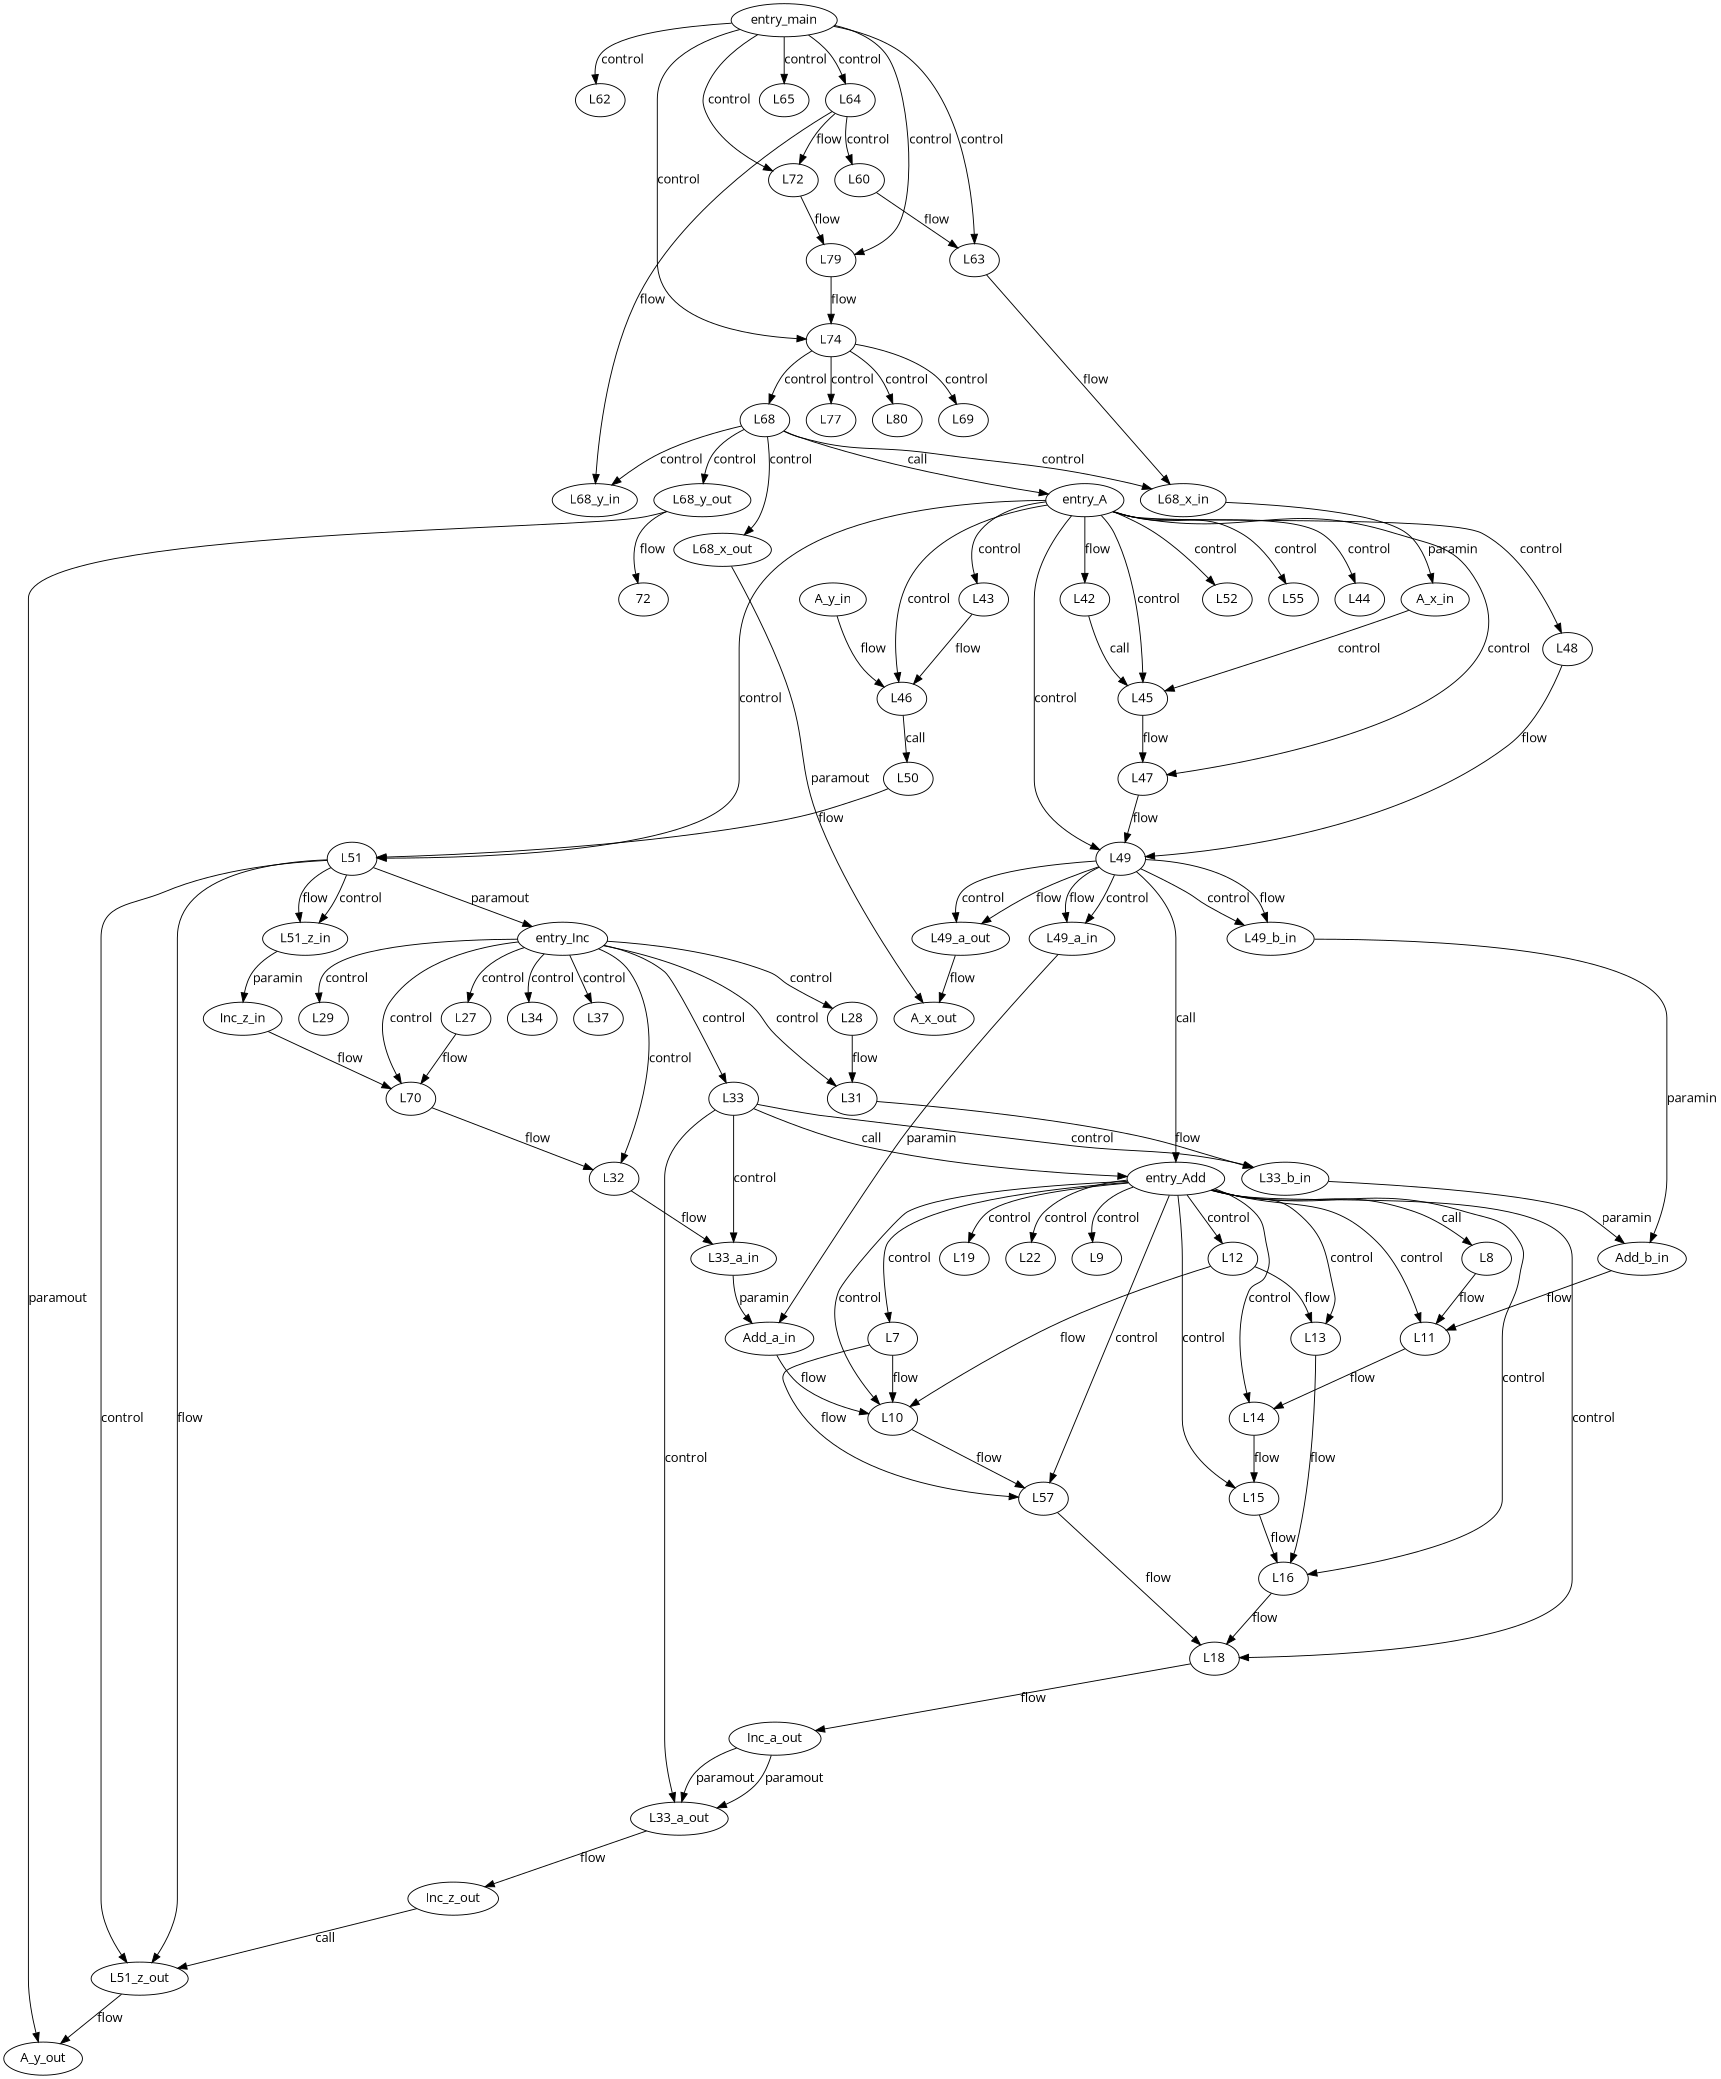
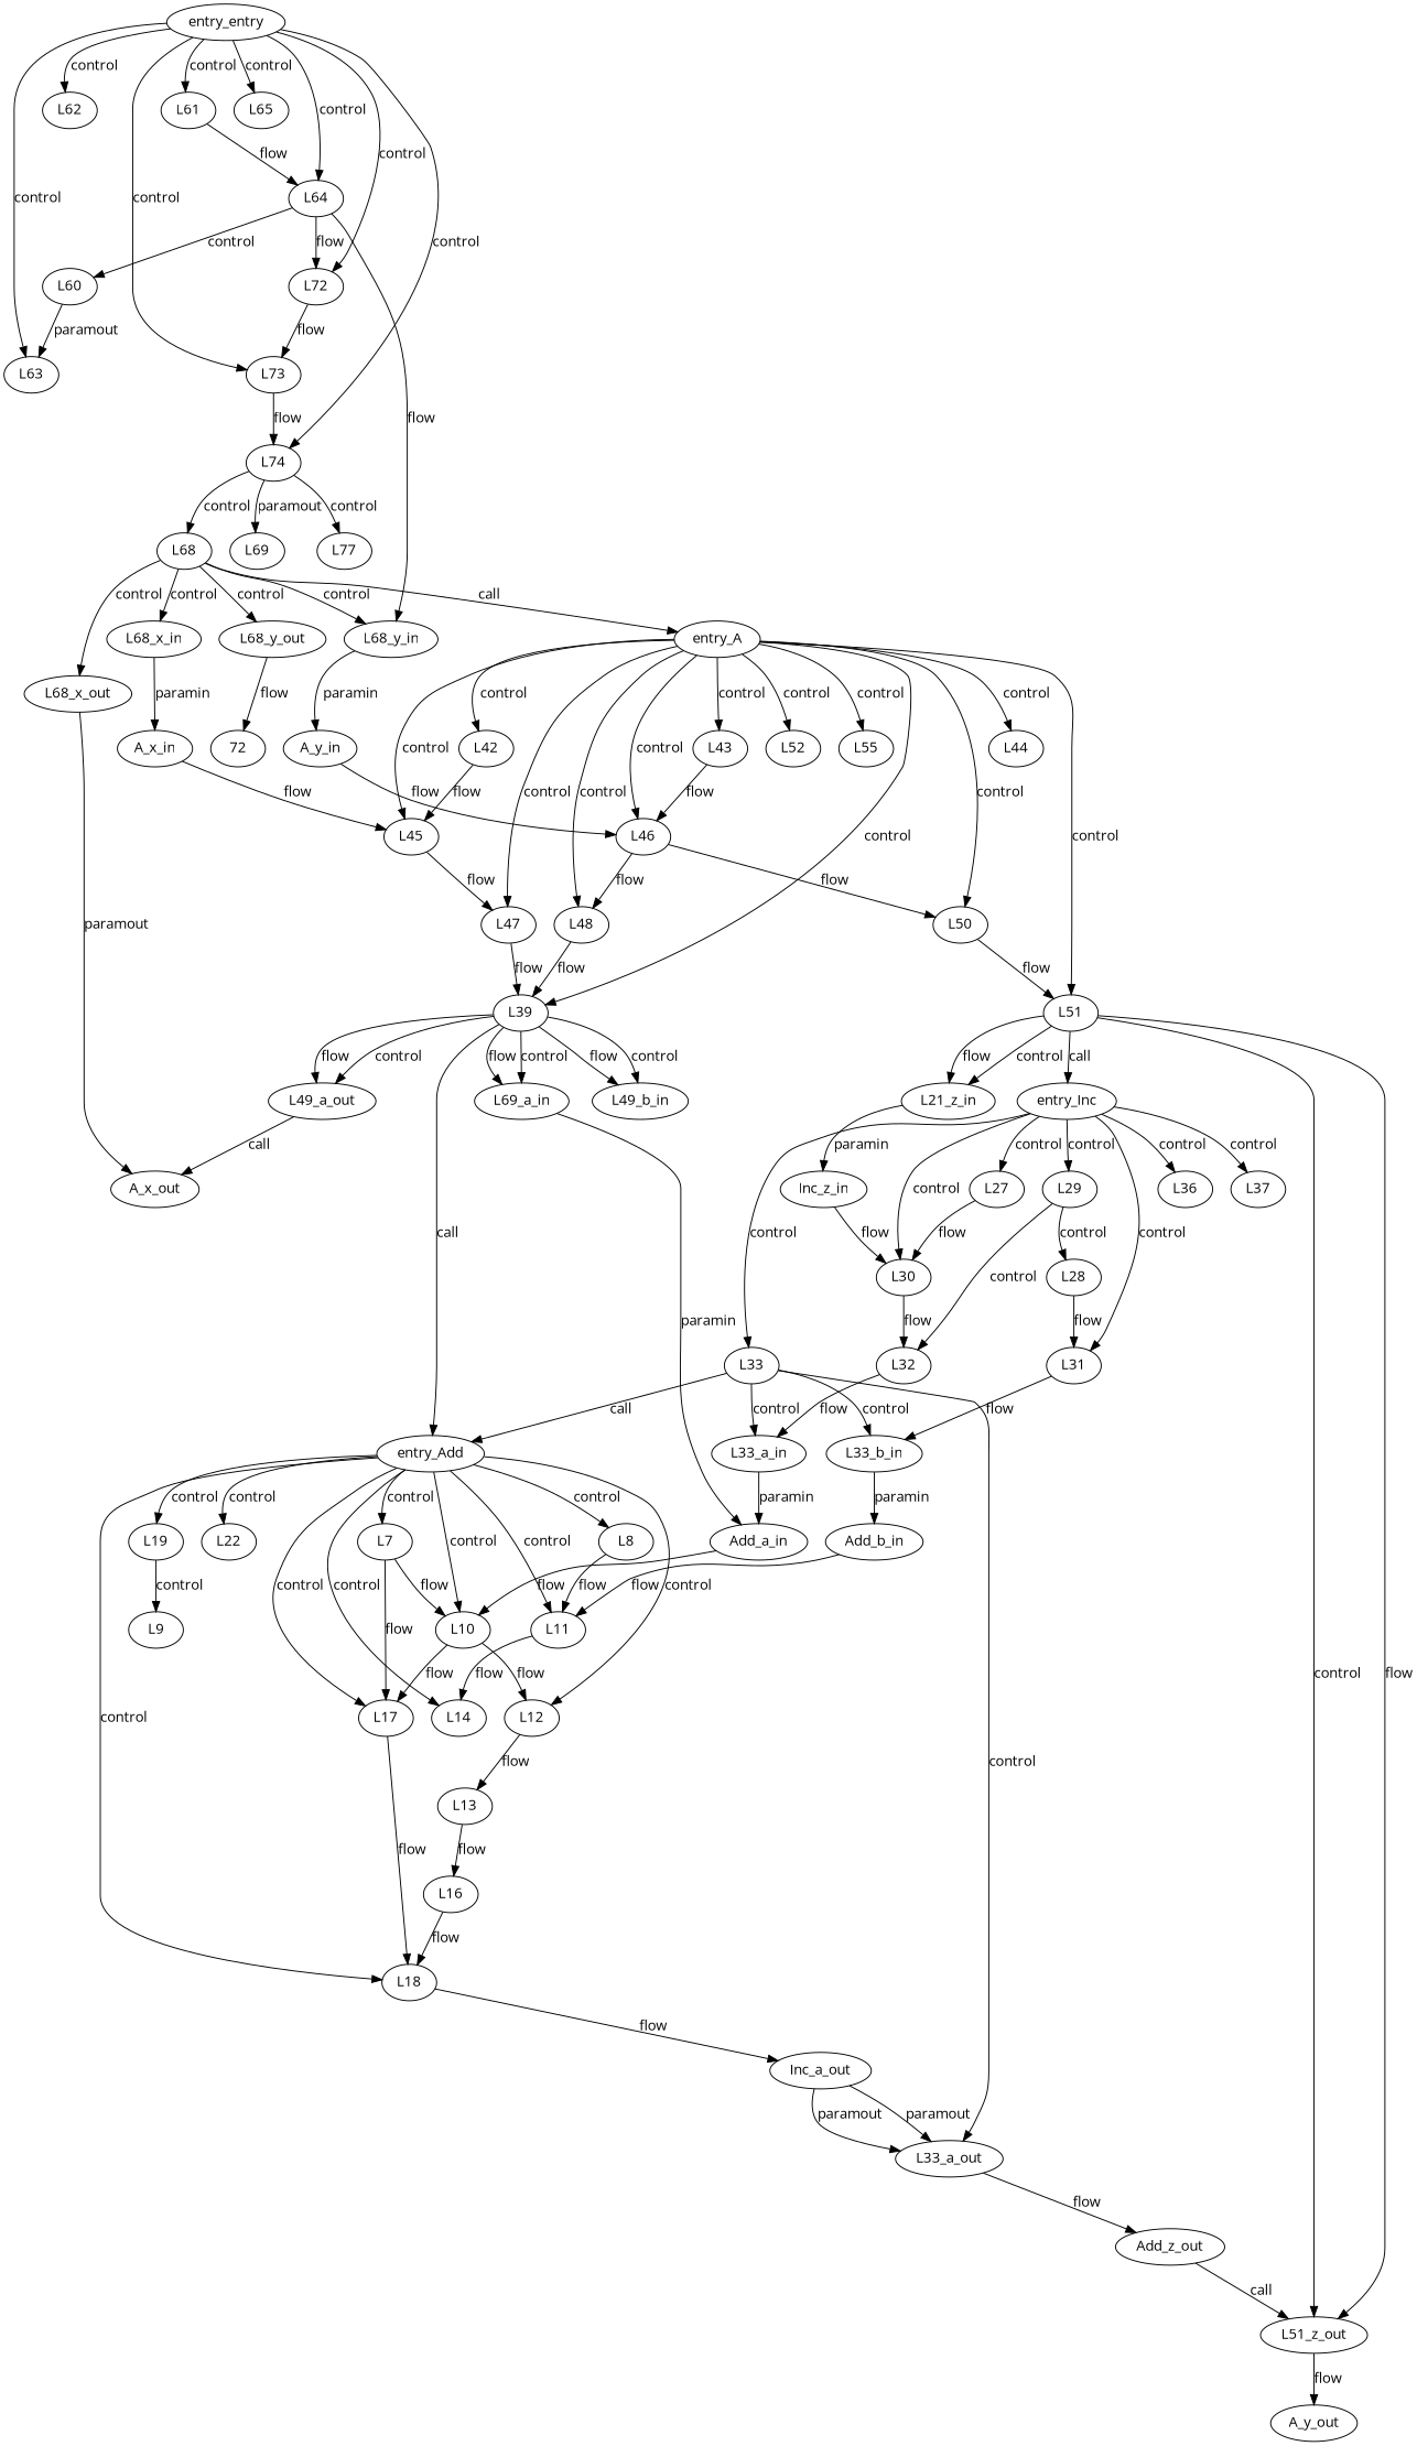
  digraph {
    fontname="Open Sans"
    node [fontname="Open Sans"]
    edge [fontname="Open Sans"]
    entry_Add
    L7
    L8
    L9
    L10
    L11
    L12
    L13
    L14
-   L15
    L16
-   L17 [label=L57]
+   L17
    L18
    L19
    L22
    n16 [label=Inc_a_out]
    L33_a_out
    entry_Inc
    L27
    L28
    L29
-   L30 [label=L70]
+   L30
    L31
    L32
    L33
-   L34
+   L34 [label=L36]
    L37
    L33_b_in
    L33_a_in
    Add_b_in
    Add_a_in
-   Inc_z_out
+   Inc_z_out [label=Add_z_out]
    L51_z_out
    entry_A
    L42
    L43
    L44
    L45
    L46
    L47
    L48
-   L49
+   L49 [label=L39]
    L50
    L51
    L52
    L55
-   L49_a_in
+   L49_a_in [label=L69_a_in]
    L49_b_in
    L49_a_out
-   L51_z_in
+   L51_z_in [label=L21_z_in]
    A_x_out
    Inc_z_in
    A_y_out
-   entry_main
+   entry_main [label=entry_entry]
+   L61
    L62
    L63
    L64
    L65
    L72
-   L73 [label=L79]
+   L73
    L74
    L60
    L68_x_in
    L68_y_in
    L68
    L69
    L77
-   L80
    A_x_in
    A_y_in
    L68_x_out
    L68_y_out
    72
    entry_Add -> L7 [label=control]
-   entry_Add -> L8 [label=call]
-   entry_Add -> L9 [label=control]
+   entry_Add -> L8 [label=control]
+   L19 -> L9 [label=control]
    entry_Add -> L10 [label=control]
    entry_Add -> L11 [label=control]
    entry_Add -> L12 [label=control]
-   entry_Add -> L13 [label=control]
    entry_Add -> L14 [label=control]
-   entry_Add -> L15 [label=control]
-   entry_Add -> L16 [label=control]
    entry_Add -> L17 [label=control]
    entry_Add -> L18 [label=control]
    entry_Add -> L19 [label=control]
    entry_Add -> L22 [label=control]
    L7 -> L10 [label=flow]
    L7 -> L17 [label=flow]
    L8 -> L11 [label=flow]
-   L12 -> L10 [label=flow]
+   L10 -> L12 [label=flow]
    L10 -> L17 [label=flow]
    L11 -> L14 [label=flow]
    L12 -> L13 [label=flow]
    L13 -> L16 [label=flow]
-   L14 -> L15 [label=flow]
-   L15 -> L16 [label=flow]
    L16 -> L18 [label=flow]
    L17 -> L18 [label=flow]
    L18 -> n16 [label=flow]
    n16 -> L33_a_out [label=paramout]
    n16 -> L33_a_out [label=paramout]
    L33_a_out -> Inc_z_out [label=flow]
    entry_Inc -> L27 [label=control]
-   entry_Inc -> L28 [label=control]
+   L29 -> L28 [label=control]
    entry_Inc -> L29 [label=control]
    entry_Inc -> L30 [label=control]
    entry_Inc -> L31 [label=control]
-   entry_Inc -> L32 [label=control]
+   L29 -> L32 [label=control]
    entry_Inc -> L33 [label=control]
    entry_Inc -> L34 [label=control]
    entry_Inc -> L37 [label=control]
    L27 -> L30 [label=flow]
    L28 -> L31 [label=flow]
    L30 -> L32 [label=flow]
    L31 -> L33_b_in [label=flow]
    L32 -> L33_a_in [label=flow]
    L33 -> entry_Add [label=call]
    L33 -> L33_a_out [label=control]
    L33 -> L33_b_in [label=control]
    L33 -> L33_a_in [label=control]
    L33_b_in -> Add_b_in [label=paramin]
    L33_a_in -> Add_a_in [label=paramin]
    Add_b_in -> L11 [label=flow]
    Add_a_in -> L10 [label=flow]
    Inc_z_out -> L51_z_out [label=call]
    L51_z_out -> A_y_out [label=flow]
-   entry_A -> L42 [label=flow]
+   entry_A -> L42 [label=control]
    entry_A -> L43 [label=control]
    entry_A -> L44 [label=control]
    entry_A -> L45 [label=control]
    entry_A -> L46 [label=control]
    entry_A -> L47 [label=control]
    entry_A -> L48 [label=control]
    entry_A -> L49 [label=control]
+   entry_A -> L50 [label=control]
    entry_A -> L51 [label=control]
    entry_A -> L52 [label=control]
    entry_A -> L55 [label=control]
-   L42 -> L45 [label=call]
+   L42 -> L45 [label=flow]
    L43 -> L46 [label=flow]
    L45 -> L47 [label=flow]
-   L46 -> L50 [label=call]
+   L46 -> L48 [label=flow]
+   L46 -> L50 [label=flow]
    L47 -> L49 [label=flow]
    L48 -> L49 [label=flow]
    L49 -> entry_Add [label=call]
    L49 -> L49_a_in [label=control]
    L49 -> L49_a_in [label=flow]
    L49 -> L49_b_in [label=control]
    L49 -> L49_b_in [label=flow]
    L49 -> L49_a_out [label=control]
    L49 -> L49_a_out [label=flow]
    L50 -> L51 [label=flow]
-   L51 -> entry_Inc [label=paramout]
+   L51 -> entry_Inc [label=call]
    L51 -> L51_z_out [label=control]
    L51 -> L51_z_out [label=flow]
    L51 -> L51_z_in [label=control]
    L51 -> L51_z_in [label=flow]
    L49_a_in -> Add_a_in [label=paramin]
-   L49_b_in -> Add_b_in [label=paramin]
-   L49_a_out -> A_x_out [label=flow]
+   L49_a_out -> A_x_out [label=call]
    L51_z_in -> Inc_z_in [label=paramin]
    Inc_z_in -> L30 [label=flow]
+   entry_main -> L61 [label=control]
    entry_main -> L62 [label=control]
    entry_main -> L63 [label=control]
    entry_main -> L64 [label=control]
    entry_main -> L65 [label=control]
    entry_main -> L72 [label=control]
    entry_main -> L73 [label=control]
    entry_main -> L74 [label=control]
-   L63 -> L68_x_in [label=flow]
+   L61 -> L64 [label=flow]
    L64 -> L72 [label=flow]
    L64 -> L60 [label=control]
    L64 -> L68_y_in [label=flow]
    L72 -> L73 [label=flow]
    L73 -> L74 [label=flow]
    L74 -> L68 [label=control]
-   L74 -> L69 [label=control]
+   L74 -> L69 [label=paramout]
    L74 -> L77 [label=control]
-   L74 -> L80 [label=control]
-   L60 -> L63 [label=flow]
+   L60 -> L63 [label=paramout]
    L68_x_in -> A_x_in [label=paramin]
+   L68_y_in -> A_y_in [label=paramin]
    L68 -> entry_A [label=call]
    L68 -> L68_x_in [label=control]
    L68 -> L68_y_in [label=control]
    L68 -> L68_x_out [label=control]
    L68 -> L68_y_out [label=control]
-   A_x_in -> L45 [label=control]
+   A_x_in -> L45 [label=flow]
    A_y_in -> L46 [label=flow]
    L68_x_out -> A_x_out [label=paramout]
-   L68_y_out -> A_y_out [label=paramout]
    L68_y_out -> 72 [label=flow]
  }
